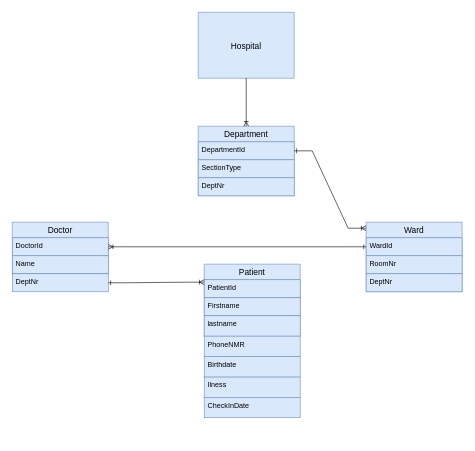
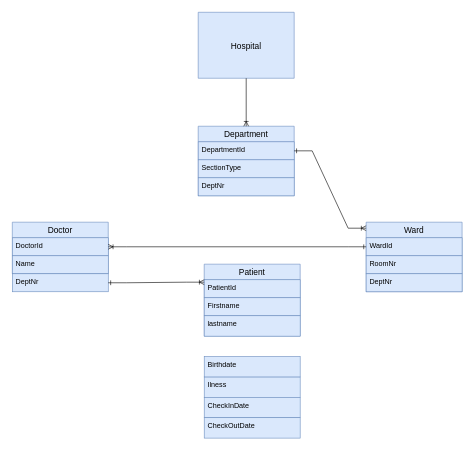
  <mxCell id="0" />
  <mxCell id="1" parent="0" />
  <mxCell id="2" value="Hospital" style="swimlane;fontStyle=0;childLayout=stackLayout;horizontal=1;startSize=116;horizontalStack=0;resizeParent=1;resizeParentMax=0;resizeLast=0;collapsible=1;marginBottom=0;align=center;fontSize=14;fillColor=#dae8fc;strokeColor=#6c8ebf;fillStyle=auto;" vertex="1" parent="1"><mxGeometry x="330" y="20" width="160" height="110" as="geometry" /></mxCell>
  <mxCell id="3" value="Department" style="swimlane;fontStyle=0;childLayout=stackLayout;horizontal=1;startSize=26;horizontalStack=0;resizeParent=1;resizeParentMax=0;resizeLast=0;collapsible=1;marginBottom=0;align=center;fontSize=14;fillColor=#dae8fc;strokeColor=#6c8ebf;fillStyle=auto;" vertex="1" parent="1"><mxGeometry x="330" y="210" width="160" height="116" as="geometry" /></mxCell>
  <mxCell id="4" value="DepartmentId" style="text;strokeColor=#6c8ebf;fillColor=#dae8fc;spacingLeft=4;spacingRight=4;overflow=hidden;rotatable=0;points=[[0,0.5],[1,0.5]];portConstraint=eastwest;fontSize=12;fillStyle=auto;" vertex="1" parent="3"><mxGeometry y="26" width="160" height="30" as="geometry" /></mxCell>
  <mxCell id="5" value="SectionType" style="text;strokeColor=#6c8ebf;fillColor=#dae8fc;spacingLeft=4;spacingRight=4;overflow=hidden;rotatable=0;points=[[0,0.5],[1,0.5]];portConstraint=eastwest;fontSize=12;fillStyle=auto;" vertex="1" parent="3"><mxGeometry y="56" width="160" height="30" as="geometry" /></mxCell>
  <mxCell id="6" value="DeptNr" style="text;strokeColor=#6c8ebf;fillColor=#dae8fc;spacingLeft=4;spacingRight=4;overflow=hidden;rotatable=0;points=[[0,0.5],[1,0.5]];portConstraint=eastwest;fontSize=12;fillStyle=auto;" vertex="1" parent="3"><mxGeometry y="86" width="160" height="30" as="geometry" /></mxCell>
  <mxCell id="7" value="Doctor" style="swimlane;fontStyle=0;childLayout=stackLayout;horizontal=1;startSize=26;horizontalStack=0;resizeParent=1;resizeParentMax=0;resizeLast=0;collapsible=1;marginBottom=0;align=center;fontSize=14;fillColor=#dae8fc;strokeColor=#6c8ebf;fillStyle=auto;" vertex="1" parent="1"><mxGeometry x="20" y="370" width="160" height="86" as="geometry" /></mxCell>
  <mxCell id="8" value="DoctorId" style="text;strokeColor=#6c8ebf;fillColor=#dae8fc;spacingLeft=4;spacingRight=4;overflow=hidden;rotatable=0;points=[[0,0.5],[1,0.5]];portConstraint=eastwest;fontSize=12;fillStyle=auto;" vertex="1" parent="7"><mxGeometry y="26" width="160" height="30" as="geometry" /></mxCell>
  <mxCell id="9" value="Name" style="text;strokeColor=#6c8ebf;fillColor=#dae8fc;spacingLeft=4;spacingRight=4;overflow=hidden;rotatable=0;points=[[0,0.5],[1,0.5]];portConstraint=eastwest;fontSize=12;fillStyle=auto;" vertex="1" parent="7"><mxGeometry y="56" width="160" height="30" as="geometry" /></mxCell>
  <mxCell id="10" value="Ward" style="swimlane;fontStyle=0;childLayout=stackLayout;horizontal=1;startSize=26;horizontalStack=0;resizeParent=1;resizeParentMax=0;resizeLast=0;collapsible=1;marginBottom=0;align=center;fontSize=14;fillColor=#dae8fc;strokeColor=#6c8ebf;fillStyle=auto;" vertex="1" parent="1"><mxGeometry x="610" y="370" width="160" height="116" as="geometry" /></mxCell>
  <mxCell id="11" value="WardId" style="text;strokeColor=#6c8ebf;fillColor=#dae8fc;spacingLeft=4;spacingRight=4;overflow=hidden;rotatable=0;points=[[0,0.5],[1,0.5]];portConstraint=eastwest;fontSize=12;fillStyle=auto;" vertex="1" parent="10"><mxGeometry y="26" width="160" height="30" as="geometry" /></mxCell>
  <mxCell id="12" value="RoomNr" style="text;strokeColor=#6c8ebf;fillColor=#dae8fc;spacingLeft=4;spacingRight=4;overflow=hidden;rotatable=0;points=[[0,0.5],[1,0.5]];portConstraint=eastwest;fontSize=12;fillStyle=auto;" vertex="1" parent="10"><mxGeometry y="56" width="160" height="30" as="geometry" /></mxCell>
  <mxCell id="13" value="DeptNr" style="text;strokeColor=#6c8ebf;fillColor=#dae8fc;spacingLeft=4;spacingRight=4;overflow=hidden;rotatable=0;points=[[0,0.5],[1,0.5]];portConstraint=eastwest;fontSize=12;fillStyle=auto;" vertex="1" parent="10"><mxGeometry y="86" width="160" height="30" as="geometry" /></mxCell>
  <mxCell id="14" value="Patient" style="swimlane;fontStyle=0;childLayout=stackLayout;horizontal=1;startSize=26;horizontalStack=0;resizeParent=1;resizeParentMax=0;resizeLast=0;collapsible=1;marginBottom=0;align=center;fontSize=14;fillColor=#dae8fc;strokeColor=#6c8ebf;fillStyle=auto;" vertex="1" parent="1"><mxGeometry x="340" y="440" width="160" height="120" as="geometry" /></mxCell>
  <mxCell id="15" value="PatientId" style="text;strokeColor=#6c8ebf;fillColor=#dae8fc;spacingLeft=4;spacingRight=4;overflow=hidden;rotatable=0;points=[[0,0.5],[1,0.5]];portConstraint=eastwest;fontSize=12;fillStyle=auto;" vertex="1" parent="14"><mxGeometry y="26" width="160" height="30" as="geometry" /></mxCell>
  <mxCell id="16" value="Firstname" style="text;strokeColor=#6c8ebf;fillColor=#dae8fc;spacingLeft=4;spacingRight=4;overflow=hidden;rotatable=0;points=[[0,0.5],[1,0.5]];portConstraint=eastwest;fontSize=12;fillStyle=auto;" vertex="1" parent="14"><mxGeometry y="56" width="160" height="30" as="geometry" /></mxCell>
  <mxCell id="17" value="lastname" style="text;strokeColor=#6c8ebf;fillColor=#dae8fc;spacingLeft=4;spacingRight=4;overflow=hidden;rotatable=0;points=[[0,0.5],[1,0.5]];portConstraint=eastwest;fontSize=12;fillStyle=auto;" vertex="1" parent="14"><mxGeometry y="86" width="160" height="34" as="geometry" /></mxCell>
  <mxCell id="18" value="Ilness" style="text;strokeColor=#6c8ebf;fillColor=#dae8fc;spacingLeft=4;spacingRight=4;overflow=hidden;rotatable=0;points=[[0,0.5],[1,0.5]];portConstraint=eastwest;fontSize=12;fillStyle=auto;" vertex="1" parent="1"><mxGeometry x="340" y="628" width="160" height="34" as="geometry" /></mxCell>
  <mxCell id="19" value="CheckInDate" style="text;strokeColor=#6c8ebf;fillColor=#dae8fc;spacingLeft=4;spacingRight=4;overflow=hidden;rotatable=0;points=[[0,0.5],[1,0.5]];portConstraint=eastwest;fontSize=12;fillStyle=auto;" vertex="1" parent="1"><mxGeometry x="340" y="662" width="160" height="34" as="geometry" /></mxCell>
+ <mxCell id="20" value="CheckOutDate" style="text;strokeColor=#6c8ebf;fillColor=#dae8fc;spacingLeft=4;spacingRight=4;overflow=hidden;rotatable=0;points=[[0,0.5],[1,0.5]];portConstraint=eastwest;fontSize=12;fillStyle=auto;" vertex="1" parent="1"><mxGeometry x="340" y="696" width="160" height="34" as="geometry" /></mxCell>
  <mxCell id="21" value="DeptNr" style="text;strokeColor=#6c8ebf;fillColor=#dae8fc;spacingLeft=4;spacingRight=4;overflow=hidden;rotatable=0;points=[[0,0.5],[1,0.5]];portConstraint=eastwest;fontSize=12;fillStyle=auto;" vertex="1" parent="1"><mxGeometry x="20" y="456" width="160" height="30" as="geometry" /></mxCell>
  <mxCell id="22" value="" style="edgeStyle=entityRelationEdgeStyle;fontSize=12;html=1;endArrow=ERoneToMany;rounded=0;elbow=vertical;entryX=0;entryY=0.25;entryDx=0;entryDy=0;exitX=1;exitY=0.5;exitDx=0;exitDy=0;startArrow=ERone;startFill=0;" edge="1" parent="1" source="21" target="14"><mxGeometry width="100" height="100" relative="1" as="geometry"><mxPoint x="310" y="440" as="sourcePoint" /><mxPoint x="230" y="570" as="targetPoint" /></mxGeometry></mxCell>
- <mxCell id="23" value="PhoneNMR" style="text;strokeColor=#6c8ebf;fillColor=#dae8fc;spacingLeft=4;spacingRight=4;overflow=hidden;rotatable=0;points=[[0,0.5],[1,0.5]];portConstraint=eastwest;fontSize=12;fillStyle=auto;" vertex="1" parent="1"><mxGeometry x="340" y="560" width="160" height="34" as="geometry" /></mxCell>
  <mxCell id="24" value="Birthdate" style="text;strokeColor=#6c8ebf;fillColor=#dae8fc;spacingLeft=4;spacingRight=4;overflow=hidden;rotatable=0;points=[[0,0.5],[1,0.5]];portConstraint=eastwest;fontSize=12;fillStyle=auto;" vertex="1" parent="1"><mxGeometry x="340" y="594" width="160" height="34" as="geometry" /></mxCell>
  <mxCell id="25" value="" style="edgeStyle=entityRelationEdgeStyle;fontSize=12;html=1;endArrow=ERoneToMany;rounded=0;elbow=vertical;entryX=1;entryY=0.5;entryDx=0;entryDy=0;exitX=0;exitY=0.5;exitDx=0;exitDy=0;startArrow=ERone;startFill=0;" edge="1" parent="1" source="11" target="8"><mxGeometry width="100" height="100" relative="1" as="geometry"><mxPoint x="460" y="460" as="sourcePoint" /><mxPoint x="460" y="360" as="targetPoint" /></mxGeometry></mxCell>
  <mxCell id="26" value="" style="fontSize=12;html=1;endArrow=ERoneToMany;rounded=0;elbow=vertical;exitX=0.5;exitY=1;exitDx=0;exitDy=0;entryX=0.5;entryY=0;entryDx=0;entryDy=0;" edge="1" parent="1" source="2" target="3"><mxGeometry width="100" height="100" relative="1" as="geometry"><mxPoint x="330" y="270" as="sourcePoint" /><mxPoint x="430" y="170" as="targetPoint" /></mxGeometry></mxCell>
  <mxCell id="27" value="" style="edgeStyle=entityRelationEdgeStyle;fontSize=12;html=1;endArrow=ERoneToMany;rounded=0;elbow=vertical;exitX=1;exitY=0.5;exitDx=0;exitDy=0;startArrow=ERone;startFill=0;" edge="1" parent="1" source="4"><mxGeometry width="100" height="100" relative="1" as="geometry"><mxPoint x="400" y="430" as="sourcePoint" /><mxPoint x="610" y="380" as="targetPoint" /></mxGeometry></mxCell>
